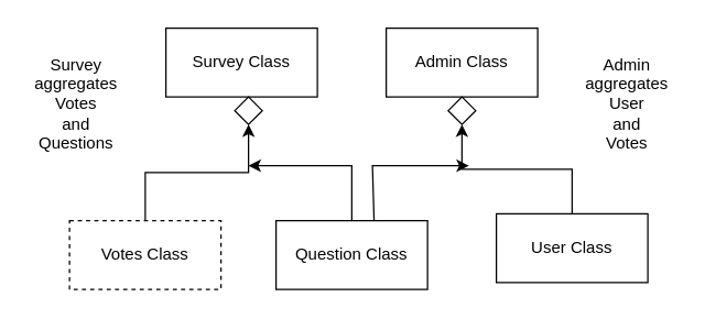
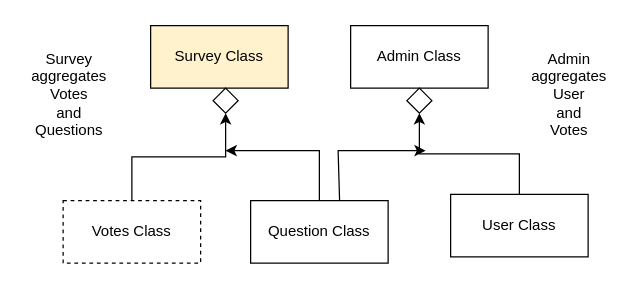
  <mxCell id="0" />
  <mxCell id="1" parent="0" />
  <mxCell id="2" value="Admin Class" style="html=1;whiteSpace=wrap;" vertex="1" parent="1"><mxGeometry x="280" y="20" width="110" height="50" as="geometry" /></mxCell>
  <mxCell id="3" style="edgeStyle=orthogonalEdgeStyle;rounded=0;orthogonalLoop=1;jettySize=auto;html=1;entryX=0.5;entryY=1;entryDx=0;entryDy=0;exitX=0.5;exitY=0;exitDx=0;exitDy=0;" edge="1" parent="1" source="4" target="11"><mxGeometry relative="1" as="geometry" /></mxCell>
  <mxCell id="4" value="User Class" style="html=1;whiteSpace=wrap;" vertex="1" parent="1"><mxGeometry x="360" y="155" width="110" height="50" as="geometry" /></mxCell>
- <mxCell id="5" value="Survey Class" style="html=1;whiteSpace=wrap;" vertex="1" parent="1"><mxGeometry x="120" y="20" width="110" height="50" as="geometry" /></mxCell>
+ <mxCell id="5" value="Survey Class" style="html=1;whiteSpace=wrap;fillColor=#fff2cc;" vertex="1" parent="1"><mxGeometry x="120" y="20" width="110" height="50" as="geometry" /></mxCell>
  <mxCell id="6" style="edgeStyle=orthogonalEdgeStyle;rounded=0;orthogonalLoop=1;jettySize=auto;html=1;exitX=0.5;exitY=0;exitDx=0;exitDy=0;" edge="1" parent="1" source="7"><mxGeometry relative="1" as="geometry"><mxPoint x="180" y="120" as="targetPoint" /><Array as="points"><mxPoint x="255" y="120" /></Array></mxGeometry></mxCell>
  <mxCell id="7" value="Question Class" style="html=1;whiteSpace=wrap;" vertex="1" parent="1"><mxGeometry x="200" y="160" width="110" height="50" as="geometry" /></mxCell>
  <mxCell id="8" style="edgeStyle=orthogonalEdgeStyle;rounded=0;orthogonalLoop=1;jettySize=auto;html=1;entryX=0.5;entryY=1;entryDx=0;entryDy=0;exitX=0.5;exitY=0;exitDx=0;exitDy=0;" edge="1" parent="1" source="9" target="10"><mxGeometry relative="1" as="geometry" /></mxCell>
  <mxCell id="9" value="Votes Class" style="html=1;whiteSpace=wrap;dashed=1;" vertex="1" parent="1"><mxGeometry x="50" y="160" width="110" height="50" as="geometry" /></mxCell>
  <mxCell id="10" value="" style="rhombus;whiteSpace=wrap;html=1;" vertex="1" parent="1"><mxGeometry x="170" y="70" width="20" height="20" as="geometry" /></mxCell>
  <mxCell id="11" value="" style="rhombus;whiteSpace=wrap;html=1;" vertex="1" parent="1"><mxGeometry x="325" y="70" width="20" height="20" as="geometry" /></mxCell>
  <mxCell id="12" value="" style="endArrow=classic;html=1;rounded=0;exitX=0.647;exitY=-0.002;exitDx=0;exitDy=0;exitPerimeter=0;" edge="1" parent="1" source="7"><mxGeometry width="50" height="50" relative="1" as="geometry"><mxPoint x="260" y="160" as="sourcePoint" /><mxPoint x="340" y="120" as="targetPoint" /><Array as="points"><mxPoint x="270" y="120" /><mxPoint x="310" y="120" /></Array></mxGeometry></mxCell>
  <mxCell id="13" value="&lt;div&gt;Survey &lt;br&gt;&lt;/div&gt;&lt;div&gt;aggregates Votes&lt;br&gt;&lt;/div&gt;&lt;div&gt;and Questions&lt;br&gt;&lt;/div&gt;" style="text;strokeColor=none;align=center;fillColor=none;html=1;verticalAlign=middle;whiteSpace=wrap;rounded=0;" vertex="1" parent="1"><mxGeometry x="20" y="20" width="70" height="110" as="geometry" /></mxCell>
  <mxCell id="14" value="Admin &lt;br&gt;&lt;div&gt;aggregates User&lt;br&gt;&lt;/div&gt;&lt;div&gt;and &lt;br&gt;&lt;/div&gt;&lt;div&gt;Votes&lt;br&gt;&lt;/div&gt;" style="text;strokeColor=none;align=center;fillColor=none;html=1;verticalAlign=middle;whiteSpace=wrap;rounded=0;" vertex="1" parent="1"><mxGeometry x="420" y="20" width="70" height="110" as="geometry" /></mxCell>
